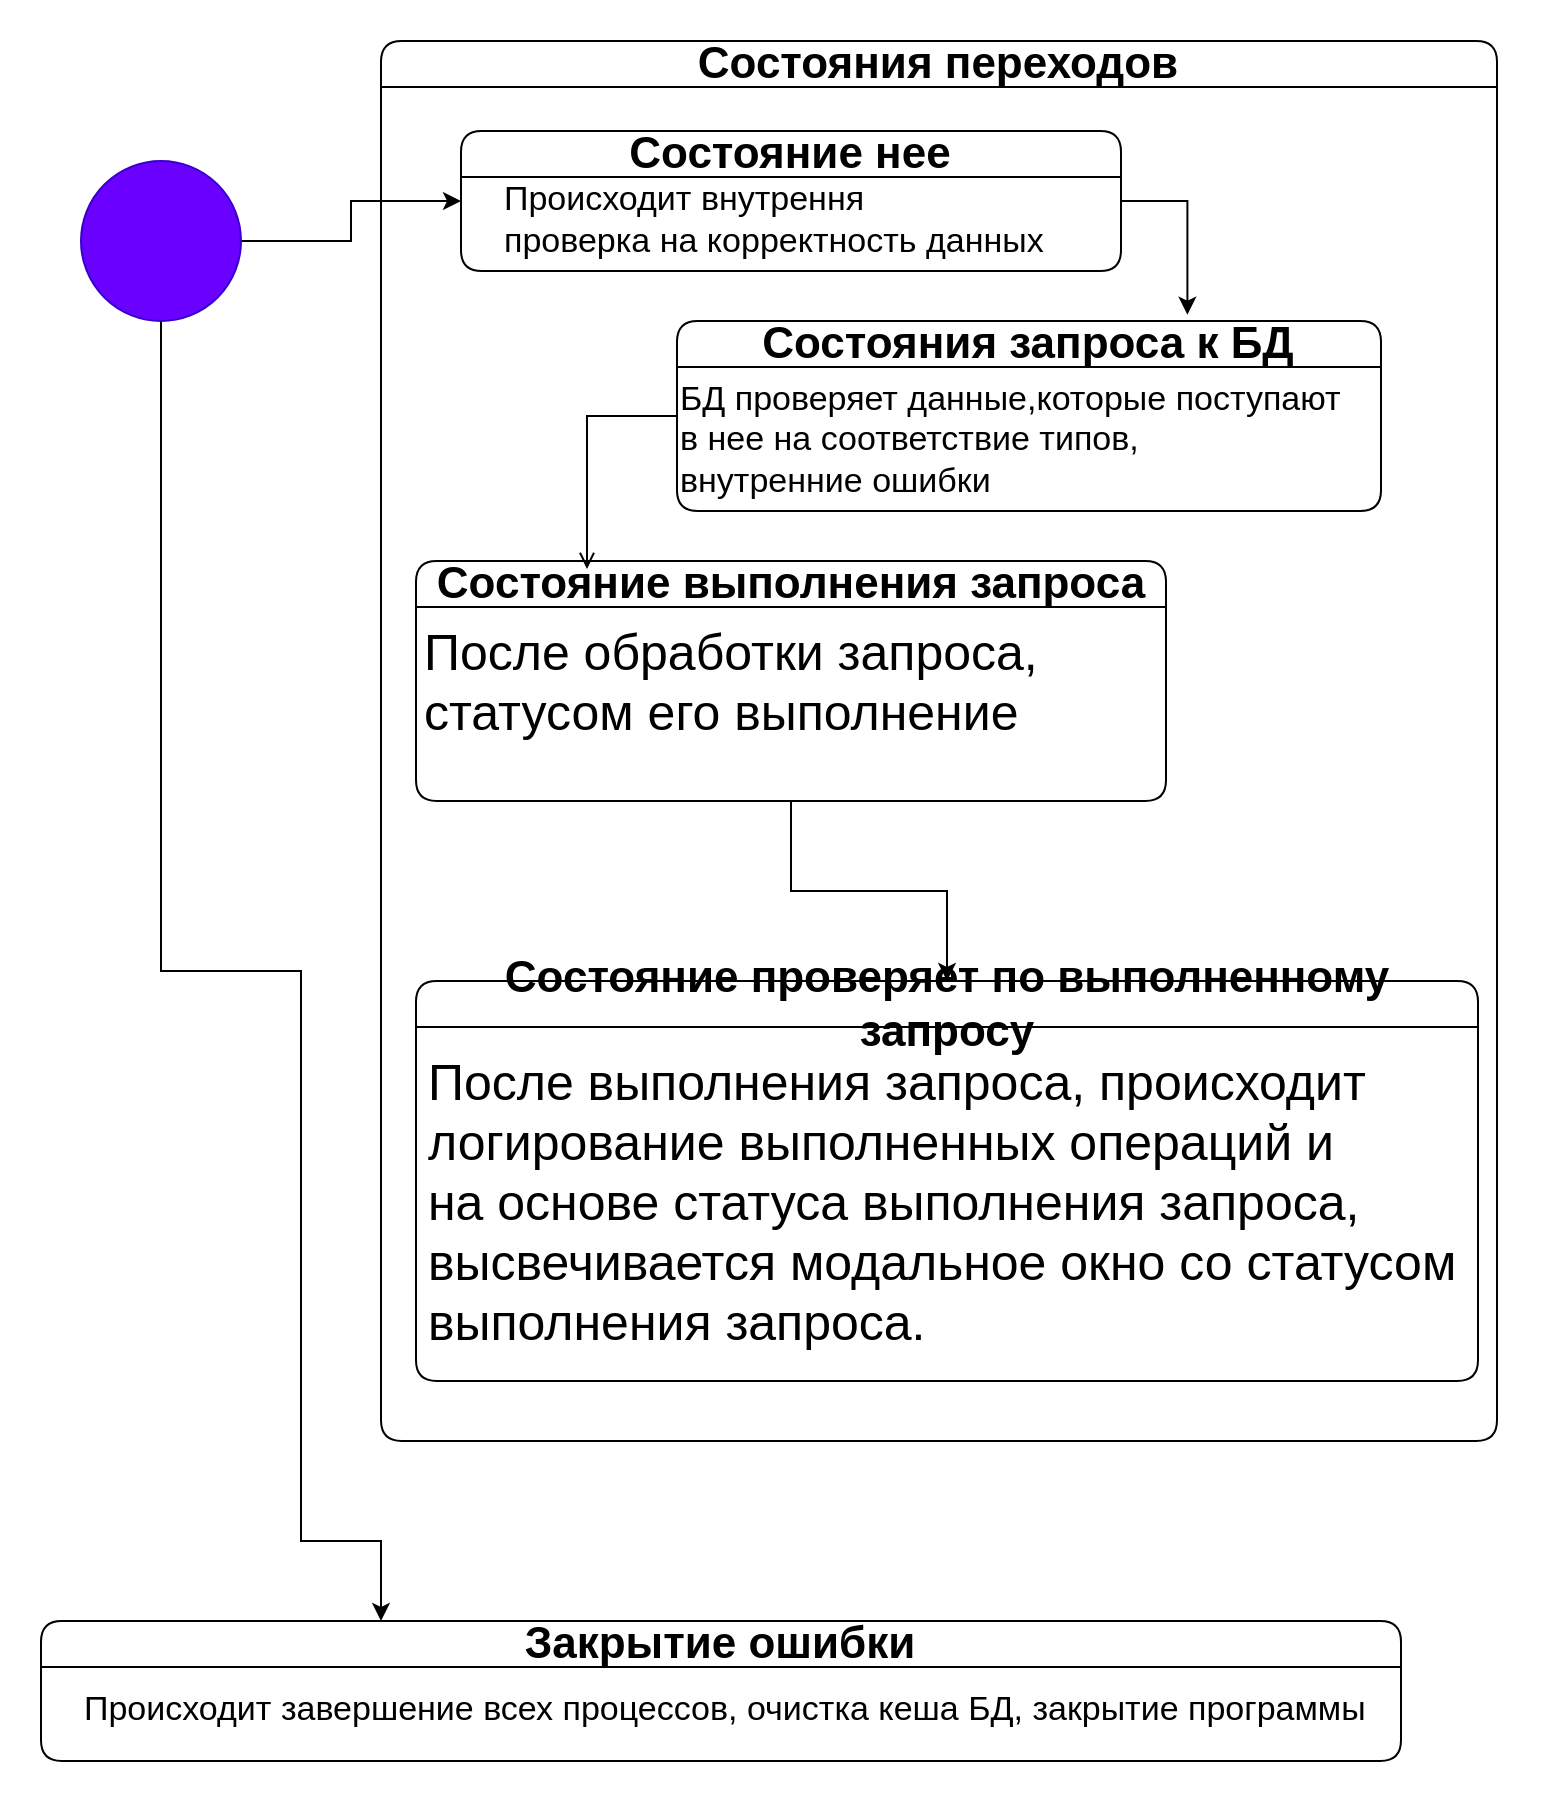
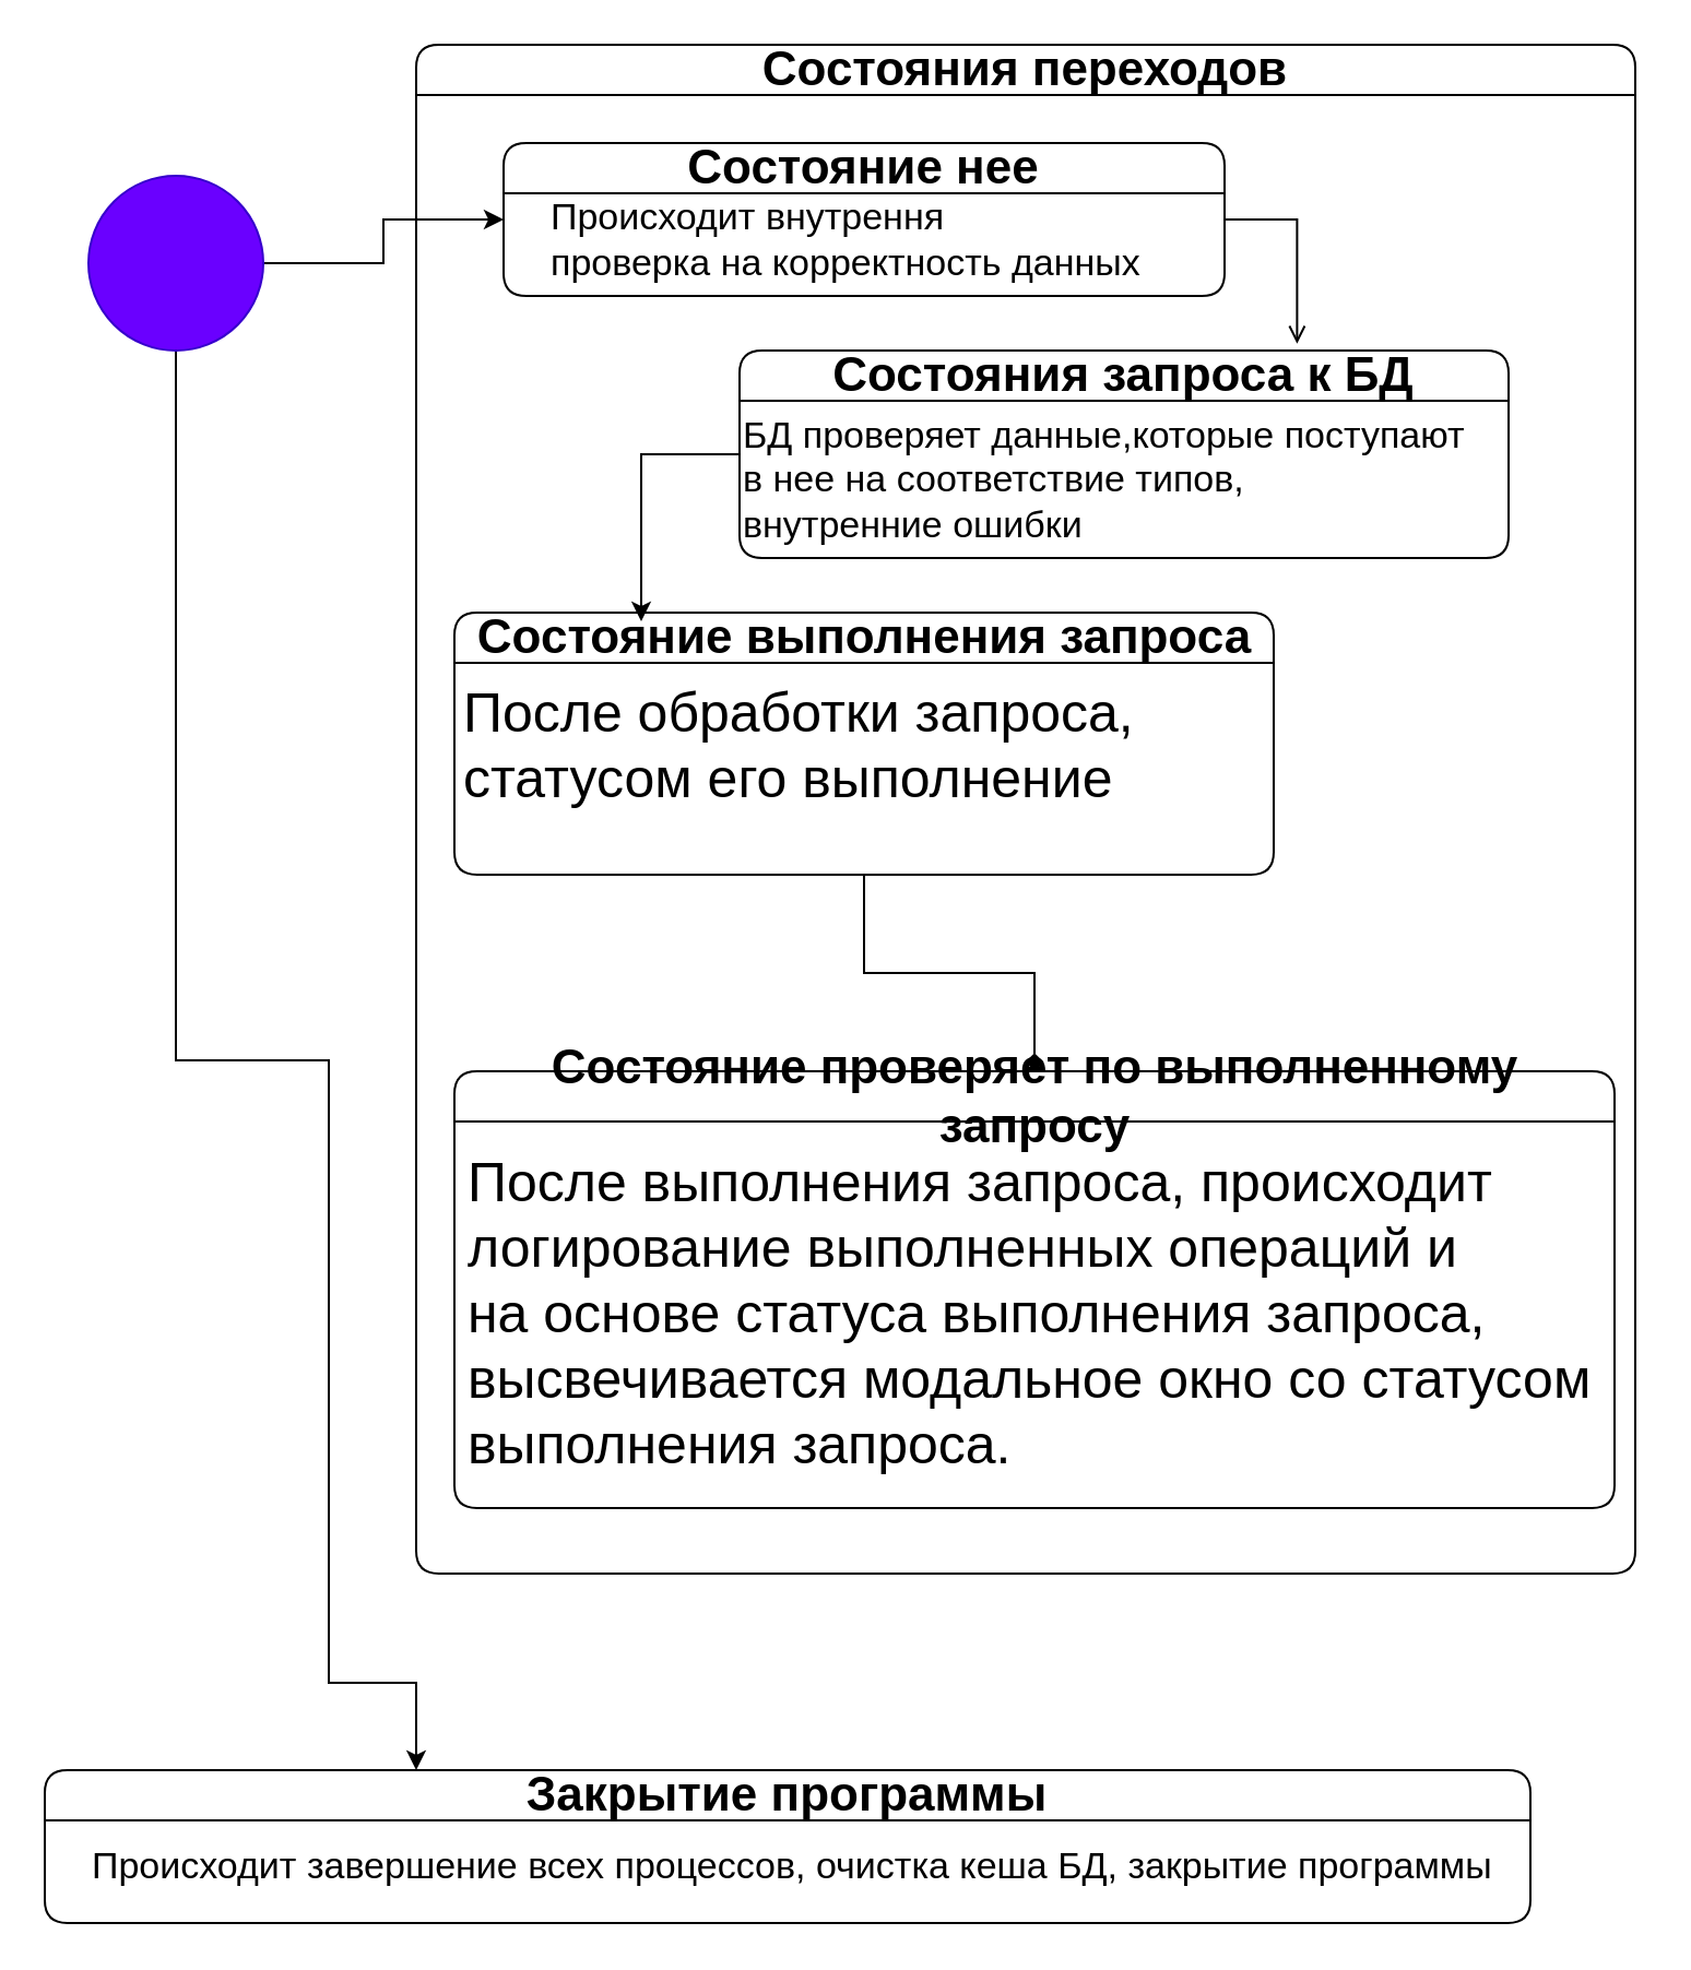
  <mxCell id="0" />
  <mxCell id="1" parent="0" />
  <mxCell id="2" style="edgeStyle=orthogonalEdgeStyle;rounded=0;orthogonalLoop=1;jettySize=auto;html=1;exitX=1;exitY=0.5;exitDx=0;exitDy=0;entryX=0;entryY=0.5;entryDx=0;entryDy=0;" edge="1" parent="1" source="4" target="6"><mxGeometry relative="1" as="geometry" /></mxCell>
  <mxCell id="3" style="edgeStyle=orthogonalEdgeStyle;rounded=0;orthogonalLoop=1;jettySize=auto;html=1;exitX=0.5;exitY=1;exitDx=0;exitDy=0;entryX=0.25;entryY=0;entryDx=0;entryDy=0;" edge="1" parent="1" source="4" target="17"><mxGeometry relative="1" as="geometry"><Array as="points"><mxPoint x="80" y="485" /><mxPoint x="150" y="485" /><mxPoint x="150" y="770" /><mxPoint x="190" y="770" /></Array></mxGeometry></mxCell>
  <mxCell id="4" value="" style="ellipse;whiteSpace=wrap;html=1;aspect=fixed;fillColor=#6a00ff;fontColor=#ffffff;strokeColor=#3700CC;" vertex="1" parent="1"><mxGeometry x="40" y="80" width="80" height="80" as="geometry" /></mxCell>
  <mxCell id="5" value="&lt;font style=&quot;font-size: 22px;&quot;&gt;Состояния переходов&lt;/font&gt;" style="swimlane;whiteSpace=wrap;html=1;swimlaneFillColor=none;rounded=1;" vertex="1" parent="1"><mxGeometry x="190" y="20" width="558" height="700" as="geometry" /></mxCell>
  <mxCell id="6" value="&lt;span style=&quot;font-size: 22px;&quot;&gt;Состояние нее&lt;/span&gt;" style="swimlane;whiteSpace=wrap;html=1;swimlaneFillColor=none;rounded=1;" vertex="1" parent="5"><mxGeometry x="40" y="45" width="330" height="70" as="geometry" /></mxCell>
  <mxCell id="7" value="&lt;font style=&quot;font-size: 17px;&quot;&gt;Происходит внутрення&lt;/font&gt;&lt;div&gt;&lt;font style=&quot;font-size: 17px;&quot;&gt;проверка на корректность данных&lt;/font&gt;&lt;/div&gt;" style="text;html=1;align=left;verticalAlign=middle;resizable=0;points=[];autosize=1;strokeColor=none;fillColor=none;" vertex="1" parent="6"><mxGeometry x="20" y="20" width="290" height="50" as="geometry" /></mxCell>
  <mxCell id="8" value="&lt;span style=&quot;font-size: 22px;&quot;&gt;Состояния запроса к БД&lt;/span&gt;" style="swimlane;whiteSpace=wrap;html=1;swimlaneFillColor=none;rounded=1;" vertex="1" parent="5"><mxGeometry x="148" y="140" width="352" height="95" as="geometry" /></mxCell>
  <mxCell id="9" value="&lt;span style=&quot;font-size: 17px;&quot;&gt;БД проверяет данные,&lt;/span&gt;&lt;span style=&quot;font-size: 17px; background-color: transparent; color: light-dark(rgb(0, 0, 0), rgb(255, 255, 255));&quot;&gt;которые поступают&lt;/span&gt;&lt;div&gt;&lt;span style=&quot;font-size: 17px;&quot;&gt;в нее на соответствие&amp;nbsp;&lt;/span&gt;&lt;span style=&quot;font-size: 17px; background-color: transparent; color: light-dark(rgb(0, 0, 0), rgb(255, 255, 255));&quot;&gt;типов,&amp;nbsp;&lt;/span&gt;&lt;/div&gt;&lt;div&gt;&lt;span style=&quot;font-size: 17px; background-color: transparent; color: light-dark(rgb(0, 0, 0), rgb(255, 255, 255));&quot;&gt;внутренние ошибки&lt;/span&gt;&lt;/div&gt;" style="text;html=1;align=left;verticalAlign=middle;resizable=0;points=[];autosize=1;strokeColor=none;fillColor=none;" vertex="1" parent="8"><mxGeometry y="25" width="350" height="70" as="geometry" /></mxCell>
- <mxCell id="10" style="edgeStyle=orthogonalEdgeStyle;rounded=0;orthogonalLoop=1;jettySize=auto;html=1;exitX=0.5;exitY=1;exitDx=0;exitDy=0;entryX=0.5;entryY=0;entryDx=0;entryDy=0;" edge="1" parent="5" source="11" target="15"><mxGeometry relative="1" as="geometry" /></mxCell>
+ <mxCell id="10" style="edgeStyle=orthogonalEdgeStyle;rounded=0;orthogonalLoop=1;jettySize=auto;html=1;exitX=0.5;exitY=1;exitDx=0;exitDy=0;entryX=0.5;entryY=0;entryDx=0;entryDy=0;endArrow=diamond;" edge="1" parent="5" source="11" target="15"><mxGeometry relative="1" as="geometry" /></mxCell>
  <mxCell id="11" value="&lt;span style=&quot;font-size: 22px;&quot;&gt;Состояние выполнения запроса&lt;/span&gt;" style="swimlane;whiteSpace=wrap;html=1;swimlaneFillColor=none;rounded=1;" vertex="1" parent="5"><mxGeometry x="17.5" y="260" width="375" height="120" as="geometry" /></mxCell>
  <mxCell id="12" value="&lt;font style=&quot;font-size: 25px;&quot;&gt;После обработки запроса,&amp;nbsp;&lt;/font&gt;&lt;div&gt;&lt;font style=&quot;font-size: 25px;&quot;&gt;статусом его выполнение&lt;/font&gt;&lt;/div&gt;" style="text;html=1;align=left;verticalAlign=middle;resizable=0;points=[];autosize=1;strokeColor=none;fillColor=none;" vertex="1" parent="11"><mxGeometry x="2.5" y="25" width="350" height="70" as="geometry" /></mxCell>
- <mxCell id="13" style="edgeStyle=orthogonalEdgeStyle;rounded=0;orthogonalLoop=1;jettySize=auto;html=1;exitX=1;exitY=0.5;exitDx=0;exitDy=0;entryX=0.725;entryY=-0.033;entryDx=0;entryDy=0;entryPerimeter=0;" edge="1" parent="5" source="6" target="8"><mxGeometry relative="1" as="geometry" /></mxCell>
- <mxCell id="14" style="edgeStyle=orthogonalEdgeStyle;rounded=0;orthogonalLoop=1;jettySize=auto;html=1;exitX=0;exitY=0.5;exitDx=0;exitDy=0;entryX=0.228;entryY=0.033;entryDx=0;entryDy=0;entryPerimeter=0;endArrow=open;" edge="1" parent="5" source="8" target="11"><mxGeometry relative="1" as="geometry" /></mxCell>
+ <mxCell id="13" style="edgeStyle=orthogonalEdgeStyle;rounded=0;orthogonalLoop=1;jettySize=auto;html=1;exitX=1;exitY=0.5;exitDx=0;exitDy=0;entryX=0.725;entryY=-0.033;entryDx=0;entryDy=0;entryPerimeter=0;endArrow=open;" edge="1" parent="5" source="6" target="8"><mxGeometry relative="1" as="geometry" /></mxCell>
+ <mxCell id="14" style="edgeStyle=orthogonalEdgeStyle;rounded=0;orthogonalLoop=1;jettySize=auto;html=1;exitX=0;exitY=0.5;exitDx=0;exitDy=0;entryX=0.228;entryY=0.033;entryDx=0;entryDy=0;entryPerimeter=0;" edge="1" parent="5" source="8" target="11"><mxGeometry relative="1" as="geometry" /></mxCell>
  <mxCell id="15" value="&lt;span style=&quot;font-size: 22px;&quot;&gt;Состояние проверяет по выполненному запросу&lt;/span&gt;" style="swimlane;whiteSpace=wrap;html=1;swimlaneFillColor=none;rounded=1;" vertex="1" parent="5"><mxGeometry x="17.5" y="470" width="531" height="200" as="geometry" /></mxCell>
  <mxCell id="16" value="&lt;span style=&quot;font-size: 25px;&quot;&gt;После выполнения запроса,&amp;nbsp;&lt;/span&gt;&lt;span style=&quot;font-size: 25px; background-color: transparent; color: light-dark(rgb(0, 0, 0), rgb(255, 255, 255));&quot;&gt;происходит&lt;/span&gt;&lt;div&gt;&lt;span style=&quot;font-size: 25px; background-color: transparent; color: light-dark(rgb(0, 0, 0), rgb(255, 255, 255));&quot;&gt;логирование&amp;nbsp;&lt;/span&gt;&lt;span style=&quot;font-size: 25px; background-color: transparent; color: light-dark(rgb(0, 0, 0), rgb(255, 255, 255));&quot;&gt;выполненных операций&amp;nbsp;&lt;/span&gt;&lt;span style=&quot;font-size: 25px; background-color: transparent; color: light-dark(rgb(0, 0, 0), rgb(255, 255, 255));&quot;&gt;и&lt;/span&gt;&lt;/div&gt;&lt;div&gt;&lt;span style=&quot;font-size: 25px; background-color: transparent; color: light-dark(rgb(0, 0, 0), rgb(255, 255, 255));&quot;&gt;на основе статуса&amp;nbsp;&lt;/span&gt;&lt;span style=&quot;font-size: 25px; background-color: transparent; color: light-dark(rgb(0, 0, 0), rgb(255, 255, 255));&quot;&gt;выполнения запроса,&lt;/span&gt;&lt;div&gt;&lt;span style=&quot;font-size: 25px;&quot;&gt;высвечивается модальное окно&amp;nbsp;&lt;/span&gt;&lt;span style=&quot;font-size: 25px; background-color: transparent; color: light-dark(rgb(0, 0, 0), rgb(255, 255, 255));&quot;&gt;со статусом&lt;/span&gt;&lt;/div&gt;&lt;div&gt;&lt;span style=&quot;font-size: 25px;&quot;&gt;выполнения запроса.&lt;/span&gt;&lt;/div&gt;&lt;/div&gt;" style="text;html=1;align=left;verticalAlign=middle;resizable=0;points=[];autosize=1;strokeColor=none;fillColor=none;" vertex="1" parent="15"><mxGeometry x="4.25" y="30" width="540" height="160" as="geometry" /></mxCell>
- <mxCell id="17" value="&lt;span style=&quot;font-size: 22px;&quot;&gt;Закрытие ошибки&lt;/span&gt;" style="swimlane;whiteSpace=wrap;html=1;swimlaneFillColor=none;rounded=1;" vertex="1" parent="1"><mxGeometry x="20" y="810" width="680" height="70" as="geometry" /></mxCell>
+ <mxCell id="17" value="&lt;span style=&quot;font-size: 22px;&quot;&gt;Закрытие программы&lt;/span&gt;" style="swimlane;whiteSpace=wrap;html=1;swimlaneFillColor=none;rounded=1;" vertex="1" parent="1"><mxGeometry x="20" y="810" width="680" height="70" as="geometry" /></mxCell>
  <mxCell id="18" value="&lt;span style=&quot;font-size: 17px;&quot;&gt;Происходит завершение всех процессов, очистка кеша БД, закрытие программы&lt;/span&gt;" style="text;html=1;align=left;verticalAlign=middle;resizable=0;points=[];autosize=1;strokeColor=none;fillColor=none;" vertex="1" parent="17"><mxGeometry x="20" y="30" width="660" height="30" as="geometry" /></mxCell>
